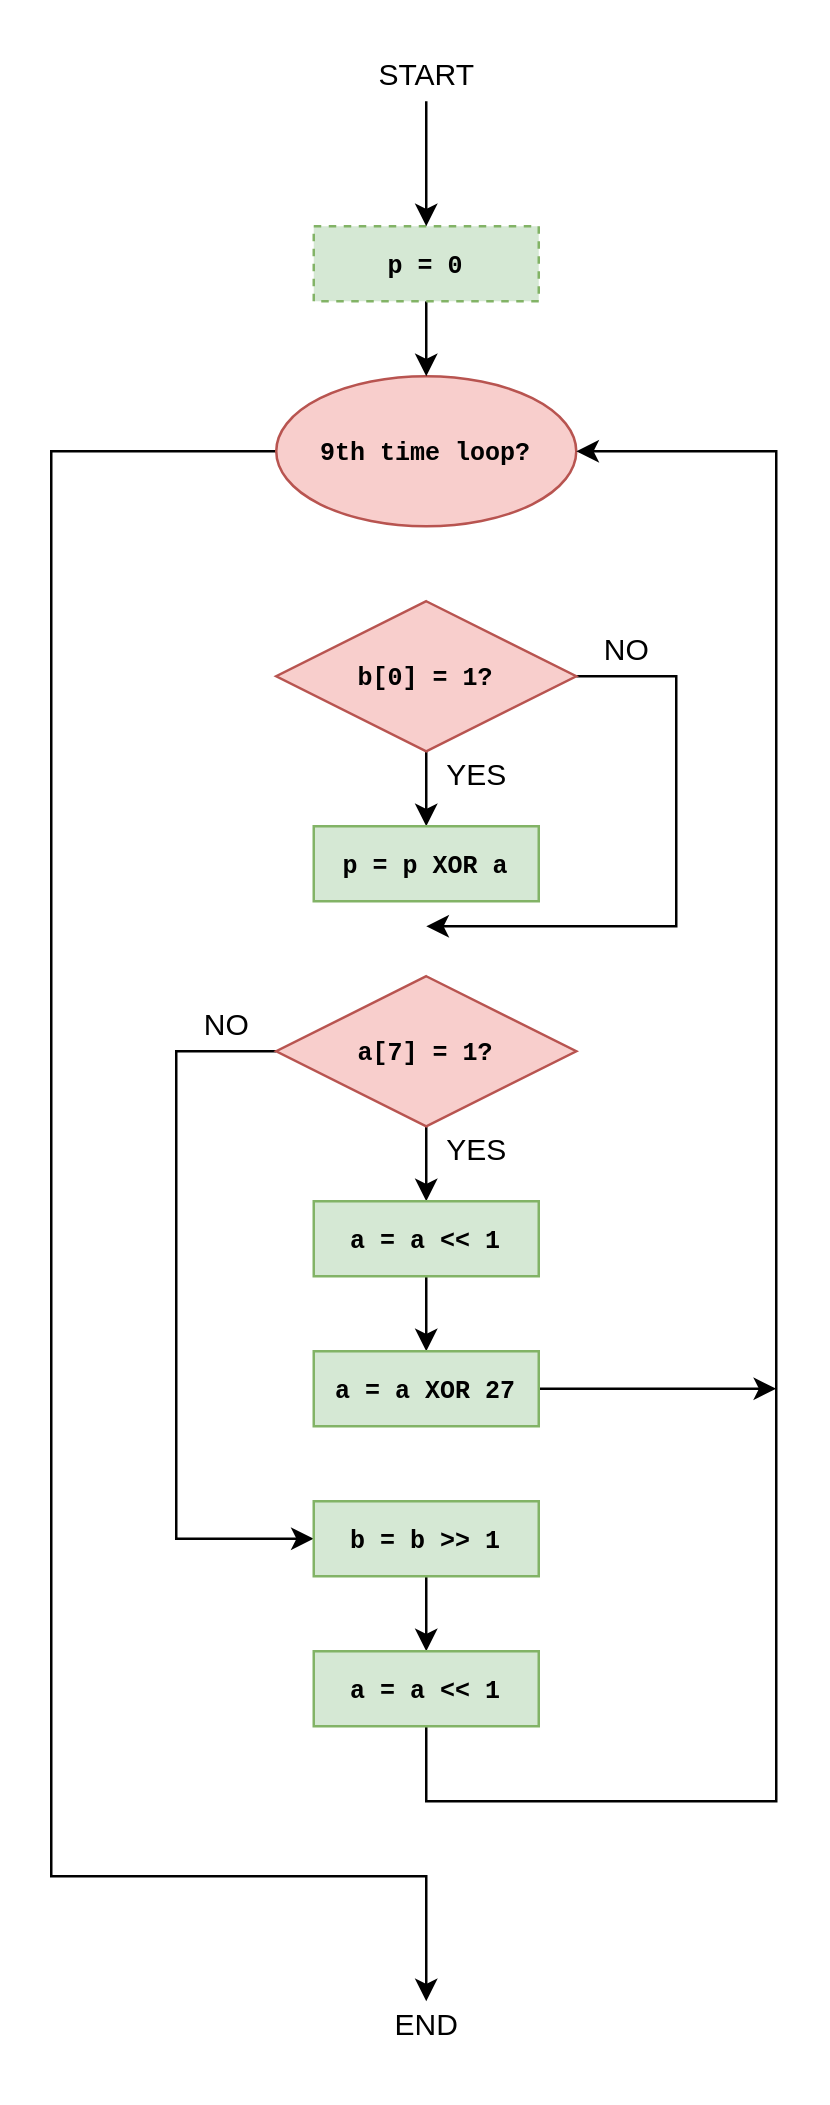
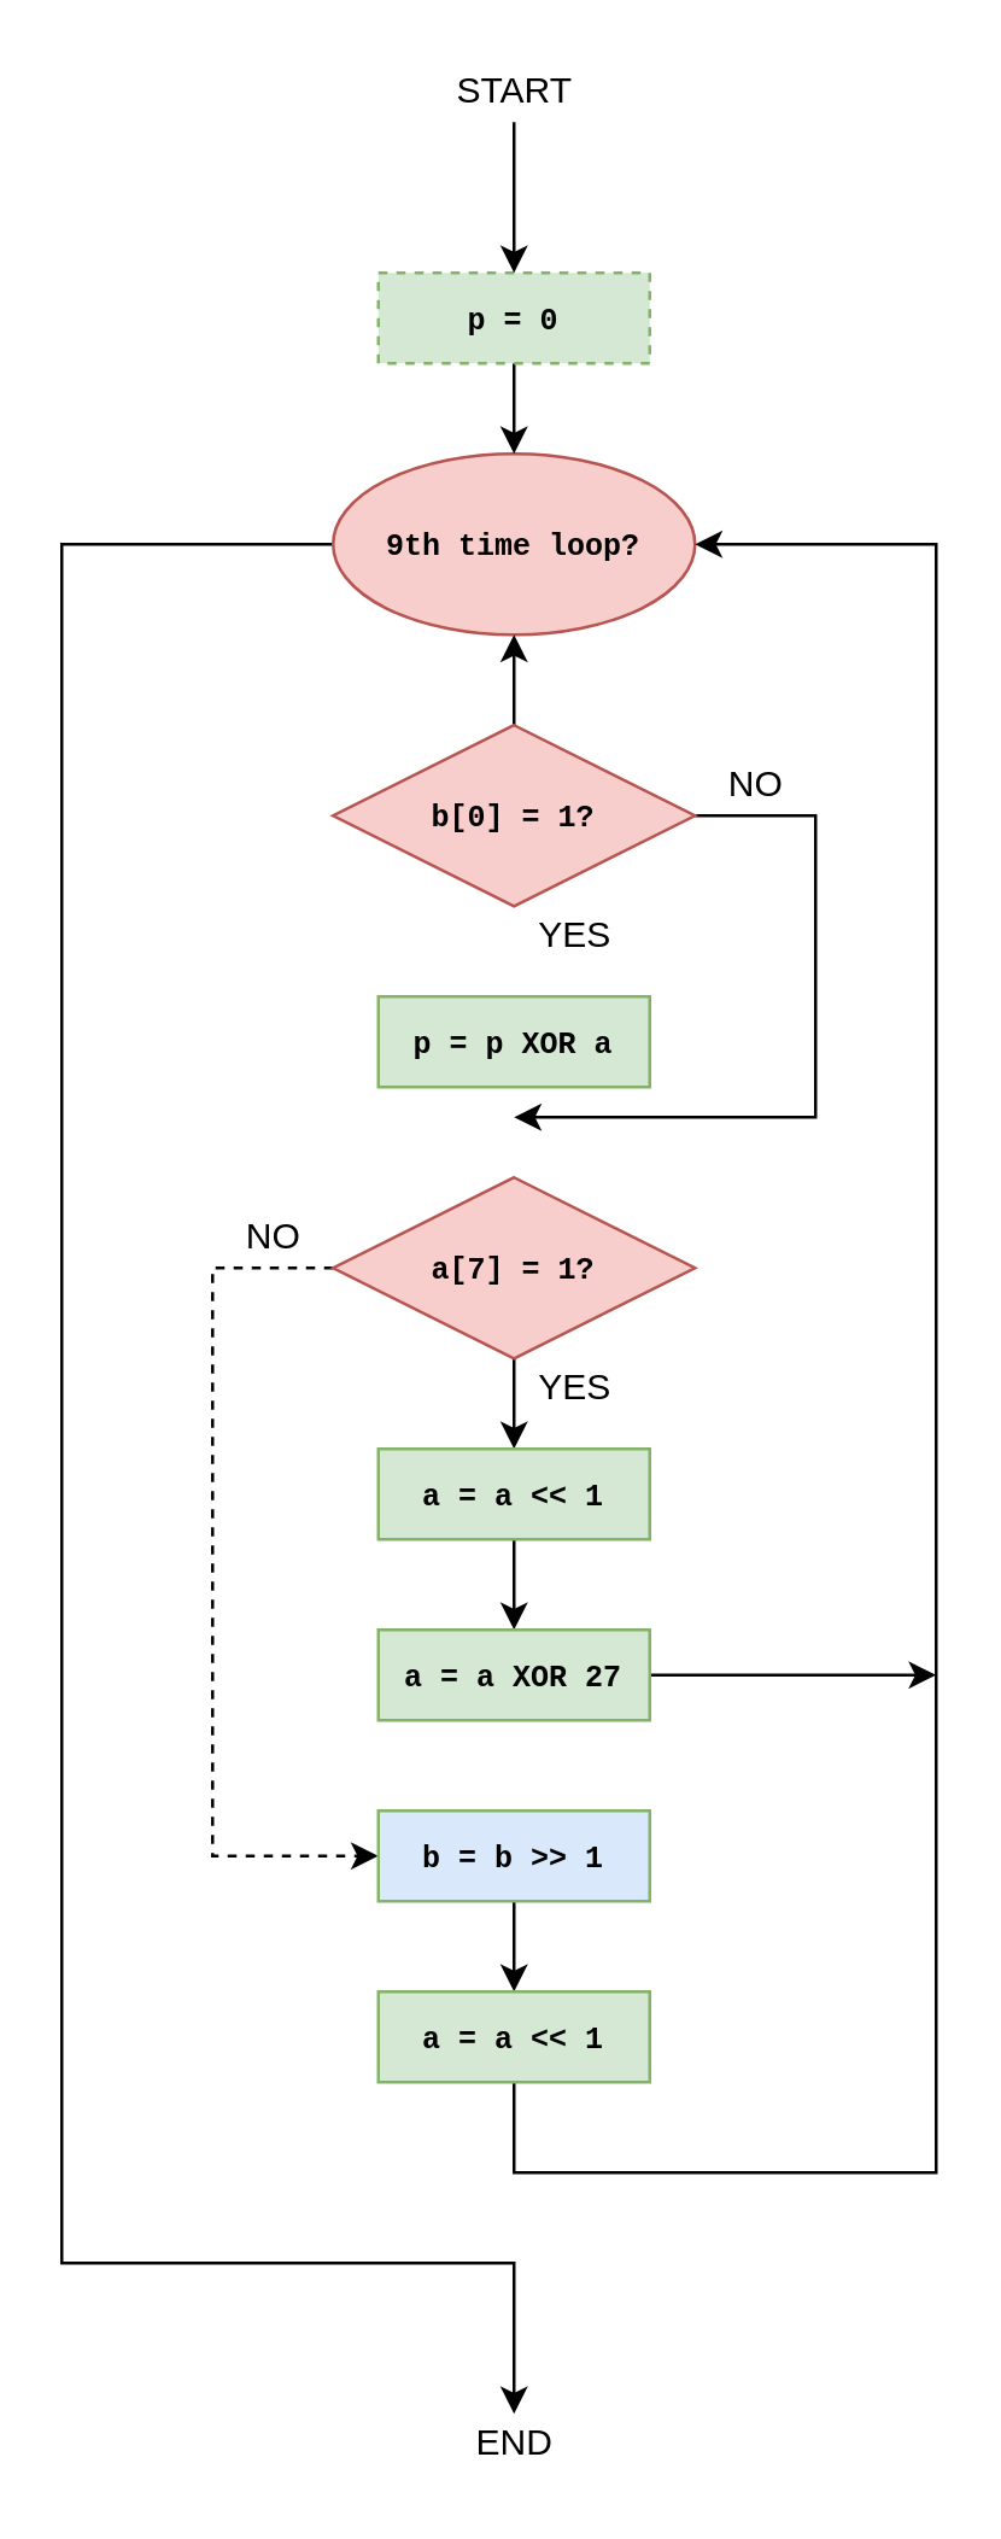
  <mxCell id="0" />
  <mxCell id="1" parent="0" />
  <mxCell id="2" style="edgeStyle=orthogonalEdgeStyle;rounded=0;orthogonalLoop=1;jettySize=auto;html=1;exitX=0;exitY=0.5;exitDx=0;exitDy=0;" edge="1" parent="1" source="3"><mxGeometry relative="1" as="geometry"><mxPoint x="170" y="800" as="targetPoint" /><Array as="points"><mxPoint x="20" y="180" /><mxPoint x="20" y="750" /><mxPoint x="170" y="750" /></Array></mxGeometry></mxCell>
  <mxCell id="3" value="&lt;font face=&quot;Courier New&quot; size=&quot;1&quot;&gt;&lt;b&gt;9th time loop?&lt;/b&gt;&lt;/font&gt;" style="ellipse;whiteSpace=wrap;html=1;fillColor=#f8cecc;strokeColor=#b85450;" vertex="1" parent="1"><mxGeometry x="110" y="150" width="120" height="60" as="geometry" /></mxCell>
  <mxCell id="4" value="" style="edgeStyle=orthogonalEdgeStyle;rounded=0;orthogonalLoop=1;jettySize=auto;html=1;" edge="1" parent="1" source="5" target="3"><mxGeometry relative="1" as="geometry" /></mxCell>
  <mxCell id="5" value="&lt;b&gt;&lt;font face=&quot;Courier New&quot; style=&quot;font-size: 10px&quot;&gt;p = 0&lt;/font&gt;&lt;/b&gt;" style="rounded=0;whiteSpace=wrap;html=1;fillColor=#d5e8d4;strokeColor=#82b366;dashed=1;" vertex="1" parent="1"><mxGeometry x="125" y="90" width="90" height="30" as="geometry" /></mxCell>
- <mxCell id="6" value="" style="edgeStyle=orthogonalEdgeStyle;rounded=0;orthogonalLoop=1;jettySize=auto;html=1;" edge="1" parent="1" source="8" target="9"><mxGeometry relative="1" as="geometry" /></mxCell>
+ <mxCell id="6" value="" style="edgeStyle=orthogonalEdgeStyle;rounded=0;orthogonalLoop=1;jettySize=auto;html=1;" edge="1" parent="1" source="8" target="3"><mxGeometry relative="1" as="geometry" /></mxCell>
  <mxCell id="7" style="edgeStyle=orthogonalEdgeStyle;rounded=0;orthogonalLoop=1;jettySize=auto;html=1;exitX=1;exitY=0.5;exitDx=0;exitDy=0;" edge="1" parent="1" source="8"><mxGeometry relative="1" as="geometry"><mxPoint x="170" y="370" as="targetPoint" /><Array as="points"><mxPoint x="270" y="270" /><mxPoint x="270" y="370" /></Array></mxGeometry></mxCell>
  <mxCell id="8" value="&lt;font face=&quot;Courier New&quot; size=&quot;1&quot;&gt;&lt;b&gt;b[0] = 1?&lt;/b&gt;&lt;/font&gt;" style="rhombus;whiteSpace=wrap;html=1;fillColor=#f8cecc;strokeColor=#b85450;" vertex="1" parent="1"><mxGeometry x="110" y="240" width="120" height="60" as="geometry" /></mxCell>
  <mxCell id="9" value="&lt;font face=&quot;Courier New&quot; style=&quot;font-size: 10px&quot;&gt;&lt;b&gt;p = p XOR a&lt;/b&gt;&lt;/font&gt;" style="rounded=0;whiteSpace=wrap;html=1;fillColor=#d5e8d4;strokeColor=#82b366;" vertex="1" parent="1"><mxGeometry x="125" y="330" width="90" height="30" as="geometry" /></mxCell>
  <mxCell id="10" value="" style="edgeStyle=orthogonalEdgeStyle;rounded=0;orthogonalLoop=1;jettySize=auto;html=1;" edge="1" parent="1" source="12" target="14"><mxGeometry relative="1" as="geometry" /></mxCell>
- <mxCell id="11" style="edgeStyle=orthogonalEdgeStyle;rounded=0;orthogonalLoop=1;jettySize=auto;html=1;exitX=0;exitY=0.5;exitDx=0;exitDy=0;entryX=0;entryY=0.5;entryDx=0;entryDy=0;" edge="1" parent="1" source="12" target="19"><mxGeometry relative="1" as="geometry"><Array as="points"><mxPoint x="70" y="420" /><mxPoint x="70" y="615" /></Array></mxGeometry></mxCell>
+ <mxCell id="11" style="edgeStyle=orthogonalEdgeStyle;rounded=0;orthogonalLoop=1;jettySize=auto;html=1;exitX=0;exitY=0.5;exitDx=0;exitDy=0;entryX=0;entryY=0.5;entryDx=0;entryDy=0;dashed=1;" edge="1" parent="1" source="12" target="19"><mxGeometry relative="1" as="geometry"><Array as="points"><mxPoint x="70" y="420" /><mxPoint x="70" y="615" /></Array></mxGeometry></mxCell>
  <mxCell id="12" value="&lt;font face=&quot;Courier New&quot; style=&quot;font-size: 10px&quot;&gt;&lt;b&gt;a[7] = 1?&lt;/b&gt;&lt;/font&gt;" style="rhombus;whiteSpace=wrap;html=1;fillColor=#f8cecc;strokeColor=#b85450;" vertex="1" parent="1"><mxGeometry x="110" y="390" width="120" height="60" as="geometry" /></mxCell>
  <mxCell id="13" value="" style="edgeStyle=orthogonalEdgeStyle;rounded=0;orthogonalLoop=1;jettySize=auto;html=1;" edge="1" parent="1" source="14" target="16"><mxGeometry relative="1" as="geometry" /></mxCell>
  <mxCell id="14" value="&lt;font style=&quot;font-size: 10px&quot; face=&quot;Courier New&quot;&gt;&lt;b&gt;a = a &amp;lt;&amp;lt; 1&lt;/b&gt;&lt;/font&gt;" style="rounded=0;whiteSpace=wrap;html=1;fillColor=#d5e8d4;strokeColor=#82b366;" vertex="1" parent="1"><mxGeometry x="125" y="480" width="90" height="30" as="geometry" /></mxCell>
  <mxCell id="15" style="edgeStyle=orthogonalEdgeStyle;rounded=0;orthogonalLoop=1;jettySize=auto;html=1;exitX=1;exitY=0.5;exitDx=0;exitDy=0;" edge="1" parent="1" source="16"><mxGeometry relative="1" as="geometry"><mxPoint x="310" y="555" as="targetPoint" /></mxGeometry></mxCell>
  <mxCell id="16" value="&lt;font face=&quot;Courier New&quot; style=&quot;font-size: 10px&quot;&gt;&lt;b&gt;a = a XOR 27&lt;/b&gt;&lt;/font&gt;" style="rounded=0;whiteSpace=wrap;html=1;fillColor=#d5e8d4;strokeColor=#82b366;" vertex="1" parent="1"><mxGeometry x="125" y="540" width="90" height="30" as="geometry" /></mxCell>
  <mxCell id="17" style="edgeStyle=orthogonalEdgeStyle;rounded=0;orthogonalLoop=1;jettySize=auto;html=1;entryX=1;entryY=0.5;entryDx=0;entryDy=0;exitX=0.5;exitY=1;exitDx=0;exitDy=0;" edge="1" parent="1" source="21" target="3"><mxGeometry relative="1" as="geometry"><mxPoint x="330" y="180" as="targetPoint" /><mxPoint x="230" y="650" as="sourcePoint" /><Array as="points"><mxPoint x="170" y="720" /><mxPoint x="310" y="720" /><mxPoint x="310" y="180" /></Array></mxGeometry></mxCell>
  <mxCell id="18" value="" style="edgeStyle=orthogonalEdgeStyle;rounded=0;orthogonalLoop=1;jettySize=auto;html=1;" edge="1" parent="1" source="19" target="21"><mxGeometry relative="1" as="geometry" /></mxCell>
- <mxCell id="19" value="&lt;font face=&quot;Courier New&quot; style=&quot;font-size: 10px&quot;&gt;&lt;b&gt;b = b &amp;gt;&amp;gt; 1&lt;/b&gt;&lt;/font&gt;" style="rounded=0;whiteSpace=wrap;html=1;fillColor=#d5e8d4;strokeColor=#82b366;" vertex="1" parent="1"><mxGeometry x="125" y="600" width="90" height="30" as="geometry" /></mxCell>
+ <mxCell id="19" value="&lt;font face=&quot;Courier New&quot; style=&quot;font-size: 10px&quot;&gt;&lt;b&gt;b = b &amp;gt;&amp;gt; 1&lt;/b&gt;&lt;/font&gt;" style="rounded=0;whiteSpace=wrap;html=1;fillColor=#dae8fc;strokeColor=#82b366;" vertex="1" parent="1"><mxGeometry x="125" y="600" width="90" height="30" as="geometry" /></mxCell>
  <mxCell id="20" value="" style="endArrow=classic;html=1;entryX=0.5;entryY=0;entryDx=0;entryDy=0;" edge="1" parent="1" target="5"><mxGeometry width="50" height="50" relative="1" as="geometry"><mxPoint x="170" y="40" as="sourcePoint" /><mxPoint x="200" y="140" as="targetPoint" /></mxGeometry></mxCell>
  <mxCell id="21" value="&lt;font face=&quot;Courier New&quot; style=&quot;font-size: 10px&quot;&gt;&lt;b&gt;a = a &amp;lt;&amp;lt; 1&lt;/b&gt;&lt;/font&gt;" style="rounded=0;whiteSpace=wrap;html=1;fillColor=#d5e8d4;strokeColor=#82b366;" vertex="1" parent="1"><mxGeometry x="125" y="660" width="90" height="30" as="geometry" /></mxCell>
  <mxCell id="22" value="YES" style="text;html=1;align=center;verticalAlign=middle;resizable=0;points=[];autosize=1;" vertex="1" parent="1"><mxGeometry x="170" y="450" width="40" height="20" as="geometry" /></mxCell>
  <mxCell id="23" value="NO" style="text;html=1;align=center;verticalAlign=middle;resizable=0;points=[];autosize=1;" vertex="1" parent="1"><mxGeometry x="75" y="400" width="30" height="20" as="geometry" /></mxCell>
  <mxCell id="24" value="END" style="text;html=1;align=center;verticalAlign=middle;resizable=0;points=[];autosize=1;" vertex="1" parent="1"><mxGeometry x="150" y="800" width="40" height="20" as="geometry" /></mxCell>
  <mxCell id="25" value="YES" style="text;html=1;align=center;verticalAlign=middle;resizable=0;points=[];autosize=1;" vertex="1" parent="1"><mxGeometry x="170" y="300" width="40" height="20" as="geometry" /></mxCell>
  <mxCell id="26" value="START" style="text;html=1;align=center;verticalAlign=middle;resizable=0;points=[];autosize=1;" vertex="1" parent="1"><mxGeometry x="145" y="20" width="50" height="20" as="geometry" /></mxCell>
  <mxCell id="27" value="NO" style="text;html=1;align=center;verticalAlign=middle;resizable=0;points=[];autosize=1;" vertex="1" parent="1"><mxGeometry x="235" y="250" width="30" height="20" as="geometry" /></mxCell>
